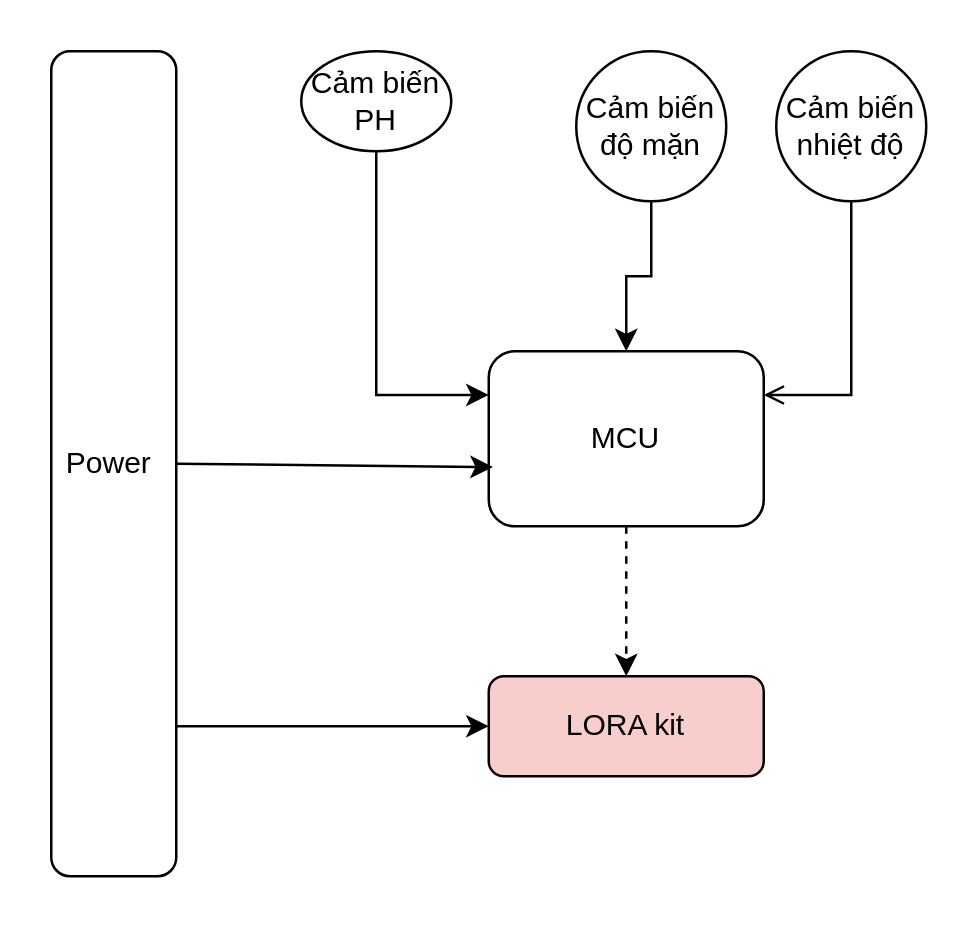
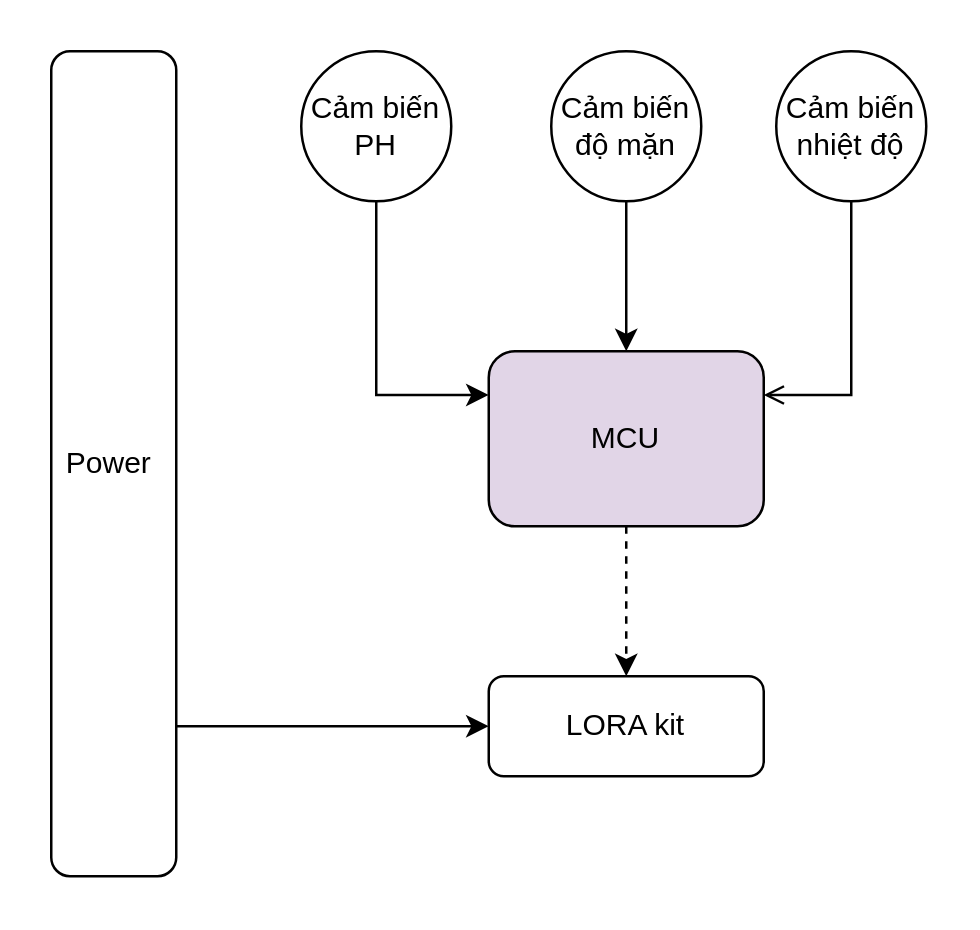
  <mxCell id="0" />
  <mxCell id="1" parent="0" />
  <mxCell id="2" value="" style="edgeStyle=orthogonalEdgeStyle;rounded=0;orthogonalLoop=1;jettySize=auto;html=1;entryX=0;entryY=0.25;entryDx=0;entryDy=0;exitX=0.5;exitY=1;exitDx=0;exitDy=0;" edge="1" parent="1" source="3" target="9"><mxGeometry relative="1" as="geometry"><mxPoint x="130" y="160" as="targetPoint" /></mxGeometry></mxCell>
- <mxCell id="3" value="Cảm biến PH" style="ellipse;whiteSpace=wrap;html=1;aspect=fixed;" vertex="1" parent="1"><mxGeometry x="120" y="20" width="60" height="40" as="geometry" /></mxCell>
+ <mxCell id="3" value="Cảm biến PH" style="ellipse;whiteSpace=wrap;html=1;aspect=fixed;" vertex="1" parent="1"><mxGeometry x="120" y="20" width="60" height="60" as="geometry" /></mxCell>
  <mxCell id="4" value="" style="edgeStyle=orthogonalEdgeStyle;rounded=0;orthogonalLoop=1;jettySize=auto;html=1;" edge="1" parent="1" source="5" target="9"><mxGeometry relative="1" as="geometry" /></mxCell>
- <mxCell id="5" value="Cảm biến độ mặn" style="ellipse;whiteSpace=wrap;html=1;aspect=fixed;" vertex="1" parent="1"><mxGeometry x="230" y="20" width="60" height="60" as="geometry" /></mxCell>
+ <mxCell id="5" value="Cảm biến độ mặn" style="ellipse;whiteSpace=wrap;html=1;aspect=fixed;" vertex="1" parent="1"><mxGeometry x="220" y="20" width="60" height="60" as="geometry" /></mxCell>
  <mxCell id="6" value="" style="edgeStyle=orthogonalEdgeStyle;rounded=0;orthogonalLoop=1;jettySize=auto;html=1;entryX=1;entryY=0.25;entryDx=0;entryDy=0;exitX=0.5;exitY=1;exitDx=0;exitDy=0;endArrow=open;" edge="1" parent="1" source="7" target="9"><mxGeometry relative="1" as="geometry"><mxPoint x="370" y="160" as="targetPoint" /></mxGeometry></mxCell>
  <mxCell id="7" value="Cảm biến nhiệt độ" style="ellipse;whiteSpace=wrap;html=1;aspect=fixed;" vertex="1" parent="1"><mxGeometry x="310" y="20" width="60" height="60" as="geometry" /></mxCell>
  <mxCell id="8" value="" style="edgeStyle=orthogonalEdgeStyle;rounded=0;orthogonalLoop=1;jettySize=auto;html=1;dashed=1;" edge="1" parent="1" source="9" target="11"><mxGeometry relative="1" as="geometry" /></mxCell>
- <mxCell id="9" value="MCU" style="rounded=1;whiteSpace=wrap;html=1;" vertex="1" parent="1"><mxGeometry x="195" y="140" width="110" height="70" as="geometry" /></mxCell>
+ <mxCell id="9" value="MCU" style="rounded=1;whiteSpace=wrap;html=1;fillColor=#e1d5e7;" vertex="1" parent="1"><mxGeometry x="195" y="140" width="110" height="70" as="geometry" /></mxCell>
  <mxCell id="10" value="Power&amp;nbsp;" style="rounded=1;whiteSpace=wrap;html=1;direction=south;" vertex="1" parent="1"><mxGeometry x="20" y="20" width="50" height="330" as="geometry" /></mxCell>
- <mxCell id="11" value="LORA kit" style="rounded=1;whiteSpace=wrap;html=1;fillColor=#f8cecc;" vertex="1" parent="1"><mxGeometry x="195" y="270" width="110" height="40" as="geometry" /></mxCell>
- <mxCell id="12" value="" style="endArrow=classic;html=1;exitX=0.5;exitY=0;exitDx=0;exitDy=0;entryX=0.015;entryY=0.662;entryDx=0;entryDy=0;entryPerimeter=0;" edge="1" parent="1" source="10" target="9"><mxGeometry width="50" height="50" relative="1" as="geometry"><mxPoint x="190" y="200" as="sourcePoint" /><mxPoint x="240" y="150" as="targetPoint" /></mxGeometry></mxCell>
+ <mxCell id="11" value="LORA kit" style="rounded=1;whiteSpace=wrap;html=1;" vertex="1" parent="1"><mxGeometry x="195" y="270" width="110" height="40" as="geometry" /></mxCell>
  <mxCell id="13" value="" style="endArrow=classic;html=1;entryX=0;entryY=0.5;entryDx=0;entryDy=0;" edge="1" parent="1" target="11"><mxGeometry width="50" height="50" relative="1" as="geometry"><mxPoint x="70" y="290" as="sourcePoint" /><mxPoint x="240" y="150" as="targetPoint" /></mxGeometry></mxCell>
